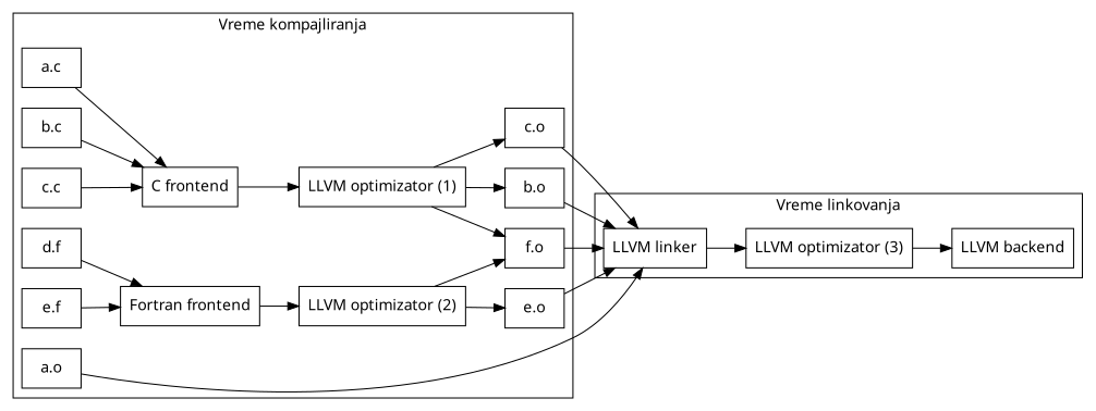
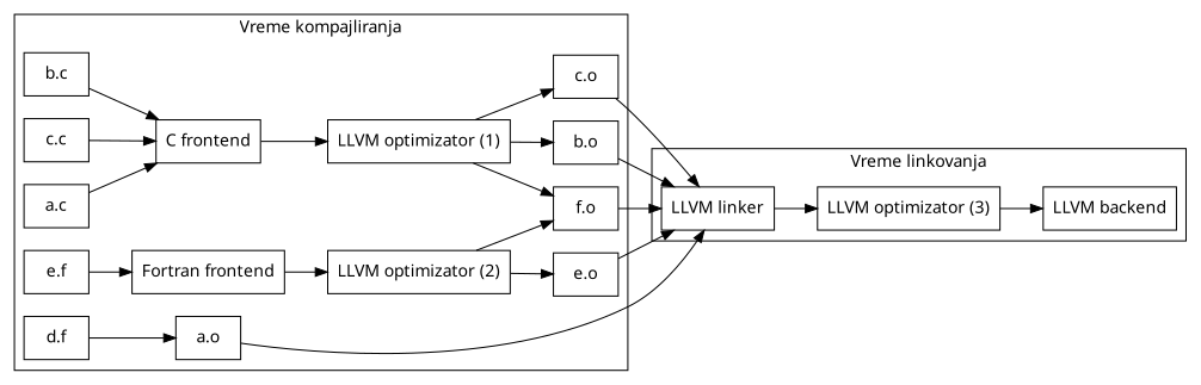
  digraph {
    fontname="Noto Sans"
    rankdir=LR
    node [fontname="Noto Sans" shape=record]
    edge [fontname="Noto Sans"]
    n1 [label="C frontend"]
    n2 [label="LLVM optimizator (1)"]
    "a.c"
    "b.c"
    "c.c"
    "a.o"
    "b.o"
    "c.o"
    n9 [label="Fortran frontend"]
    n10 [label="LLVM optimizator (2)"]
    "d.f"
    "e.f"
    "f.o"
    "e.o"
    n15 [label="LLVM linker"]
    n16 [label="LLVM optimizator (3)"]
    n17 [label="LLVM backend"]
    subgraph cluster_1 {
      label="Vreme kompajliranja"
      n1
      n2
      "a.c"
      "b.c"
      "c.c"
      "a.o"
      "b.o"
      "c.o"
      n9
      n10
      "d.f"
      "e.f"
      "f.o"
      "e.o"
    }
    subgraph cluster_2 {
      label="Vreme linkovanja"
      n15
      n16
      n17
    }
    n1 -> n2
    n2 -> "b.o"
    n2 -> "c.o"
    n2 -> "f.o"
    "a.c" -> n1
    "b.c" -> n1
    "c.c" -> n1
    "a.o" -> n15
    "b.o" -> n15
    "c.o" -> n15
    n9 -> n10
    n10 -> "f.o"
    n10 -> "e.o"
-   "d.f" -> n9
+   "d.f" -> "a.o"
    "e.f" -> n9
    "f.o" -> n15
    "e.o" -> n15
    n15 -> n16
    n16 -> n17
  }
